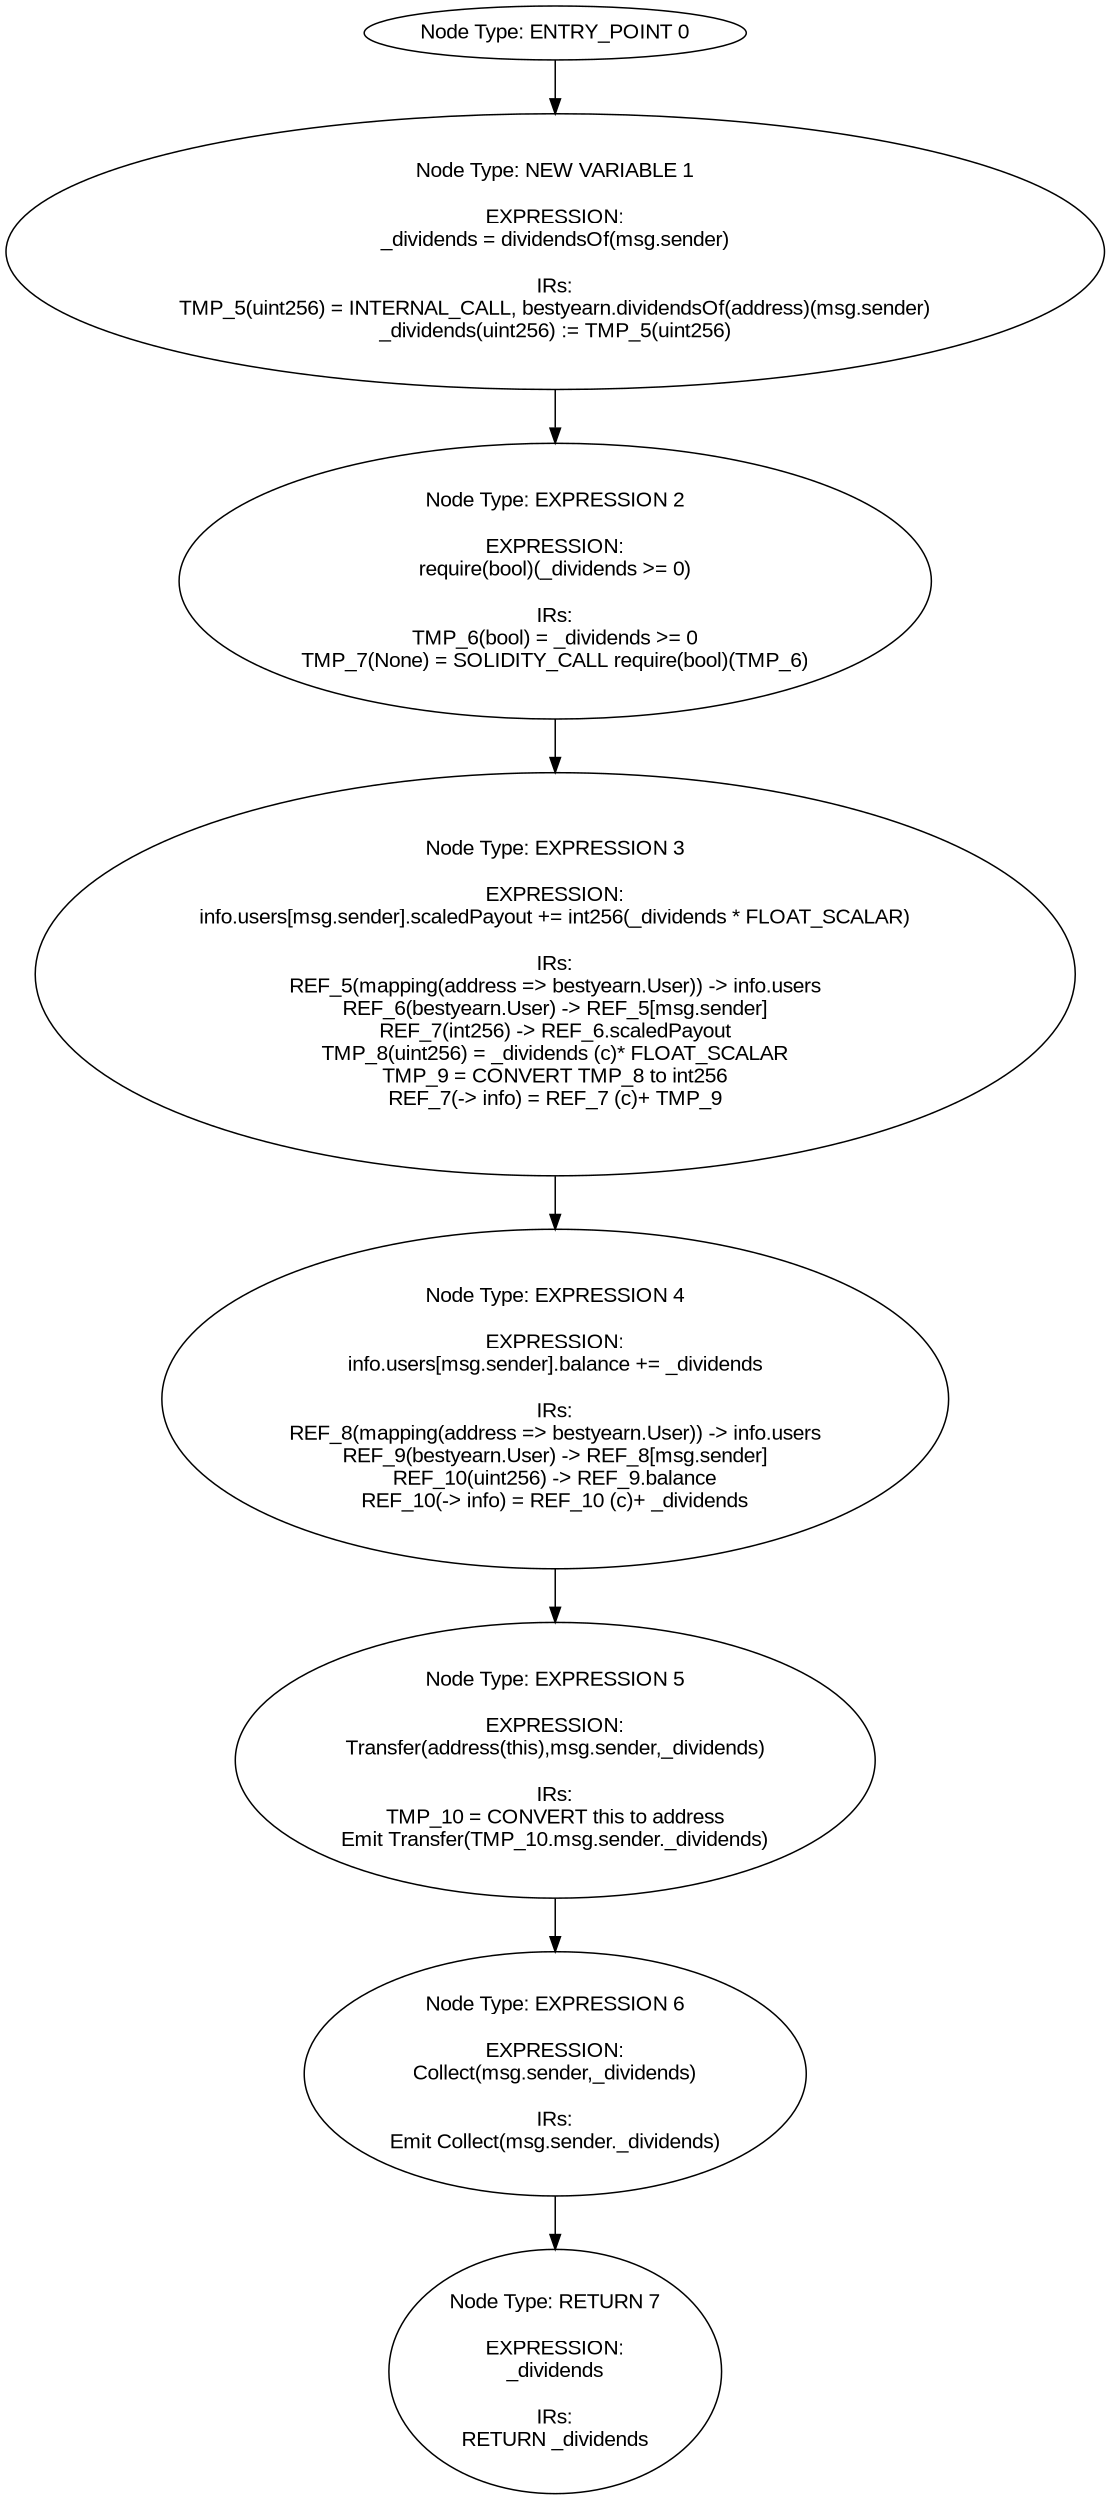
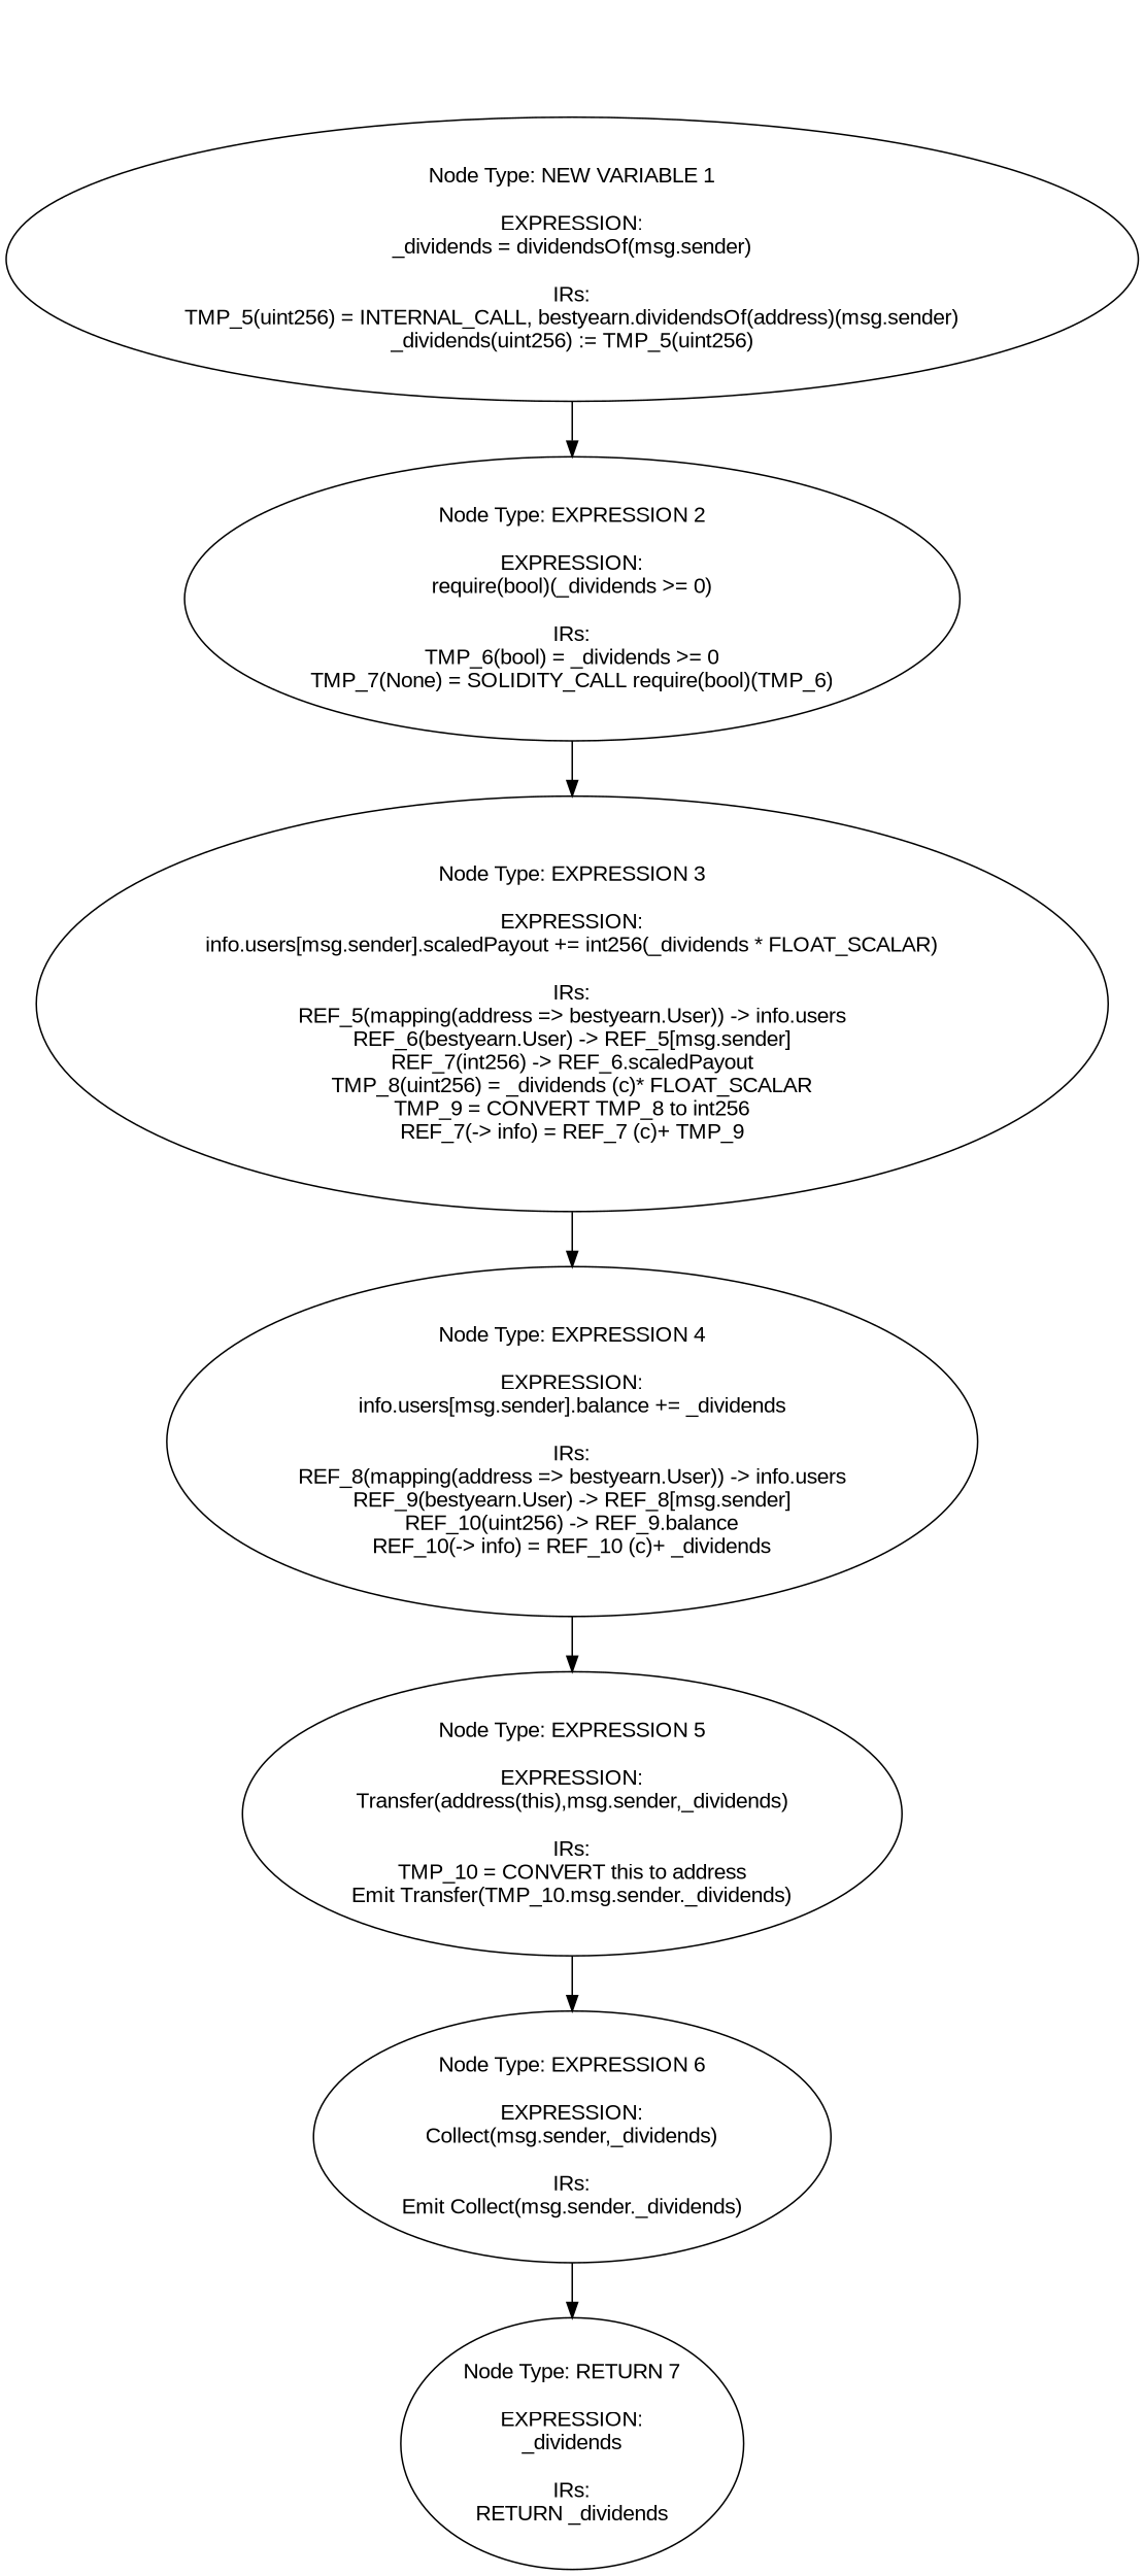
  digraph {
    fontname="Liberation Sans"
    node [fontname="Liberation Sans"]
    edge [fontname="Liberation Sans"]
-   n1 [label="Node Type: ENTRY_POINT 0\n"]
    n2 [label="Node Type: NEW VARIABLE 1\n\nEXPRESSION:\n_dividends = dividendsOf(msg.sender)\n\nIRs:\nTMP_5(uint256) = INTERNAL_CALL, bestyearn.dividendsOf(address)(msg.sender)\n_dividends(uint256) := TMP_5(uint256)"]
    n3 [label="Node Type: EXPRESSION 2\n\nEXPRESSION:\nrequire(bool)(_dividends >= 0)\n\nIRs:\nTMP_6(bool) = _dividends >= 0\nTMP_7(None) = SOLIDITY_CALL require(bool)(TMP_6)"]
    n4 [label="Node Type: EXPRESSION 3\n\nEXPRESSION:\ninfo.users[msg.sender].scaledPayout += int256(_dividends * FLOAT_SCALAR)\n\nIRs:\nREF_5(mapping(address => bestyearn.User)) -> info.users\nREF_6(bestyearn.User) -> REF_5[msg.sender]\nREF_7(int256) -> REF_6.scaledPayout\nTMP_8(uint256) = _dividends (c)* FLOAT_SCALAR\nTMP_9 = CONVERT TMP_8 to int256\nREF_7(-> info) = REF_7 (c)+ TMP_9"]
    n5 [label="Node Type: EXPRESSION 4\n\nEXPRESSION:\ninfo.users[msg.sender].balance += _dividends\n\nIRs:\nREF_8(mapping(address => bestyearn.User)) -> info.users\nREF_9(bestyearn.User) -> REF_8[msg.sender]\nREF_10(uint256) -> REF_9.balance\nREF_10(-> info) = REF_10 (c)+ _dividends"]
    n6 [label="Node Type: EXPRESSION 5\n\nEXPRESSION:\nTransfer(address(this),msg.sender,_dividends)\n\nIRs:\nTMP_10 = CONVERT this to address\nEmit Transfer(TMP_10.msg.sender._dividends)"]
    n7 [label="Node Type: EXPRESSION 6\n\nEXPRESSION:\nCollect(msg.sender,_dividends)\n\nIRs:\nEmit Collect(msg.sender._dividends)"]
    n8 [label="Node Type: RETURN 7\n\nEXPRESSION:\n_dividends\n\nIRs:\nRETURN _dividends"]
-   n1 -> n2
    n2 -> n3
    n3 -> n4
    n4 -> n5
    n5 -> n6
    n6 -> n7
    n7 -> n8
  }
